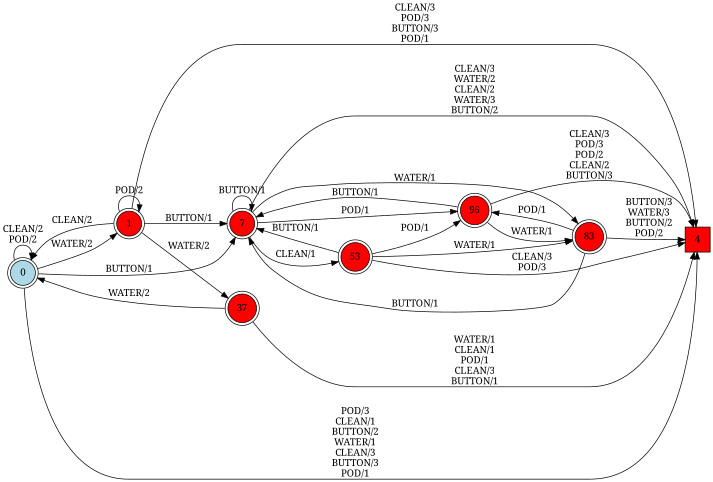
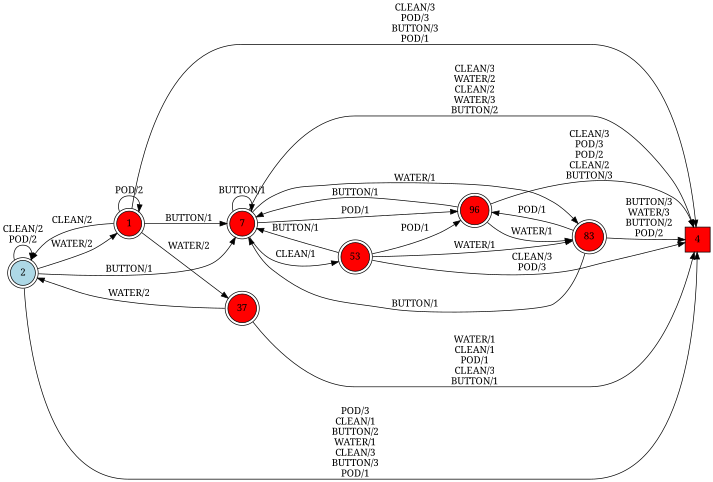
  digraph {
    rankdir=LR
    fontname="Noto Serif"
    node [fillcolor=red shape=doublecircle style=filled fontname="Noto Serif"]
    edge [fontname="Noto Serif"]
-   0 [fillcolor=lightblue isInitial=True]
+   0 [fillcolor=lightblue isInitial=True label=2]
    1
    4 [shape=square]
    7
    37
    53
    83
    96
    0 -> 0 [label="CLEAN/2\nPOD/2"]
    0 -> 1 [label="WATER/2"]
    0 -> 4 [label="POD/3\nCLEAN/1\nBUTTON/2\nWATER/1\nCLEAN/3\nBUTTON/3\nPOD/1"]
    0 -> 7 [label="BUTTON/1"]
    1 -> 0 [label="CLEAN/2"]
    1 -> 1 [label="POD/2"]
    1 -> 4 [label="CLEAN/3\nPOD/3\nBUTTON/3\nPOD/1"]
    1 -> 7 [label="BUTTON/1"]
    1 -> 37 [label="WATER/2"]
    7 -> 4 [label="CLEAN/3\nWATER/2\nCLEAN/2\nWATER/3\nBUTTON/2"]
    7 -> 7 [label="BUTTON/1"]
    7 -> 53 [label="CLEAN/1"]
    7 -> 83 [label="WATER/1"]
    7 -> 96 [label="POD/1"]
    37 -> 0 [label="WATER/2"]
    37 -> 4 [label="WATER/1\nCLEAN/1\nPOD/1\nCLEAN/3\nBUTTON/1"]
    53 -> 4 [label="CLEAN/3\nPOD/3"]
    53 -> 7 [label="BUTTON/1"]
    53 -> 83 [label="WATER/1"]
    53 -> 96 [label="POD/1"]
    83 -> 4 [label="BUTTON/3\nWATER/3\nBUTTON/2\nPOD/2"]
    83 -> 7 [label="BUTTON/1"]
    83 -> 96 [label="POD/1"]
    96 -> 4 [label="CLEAN/3\nPOD/3\nPOD/2\nCLEAN/2\nBUTTON/3"]
    96 -> 7 [label="BUTTON/1"]
    96 -> 83 [label="WATER/1"]
  }
